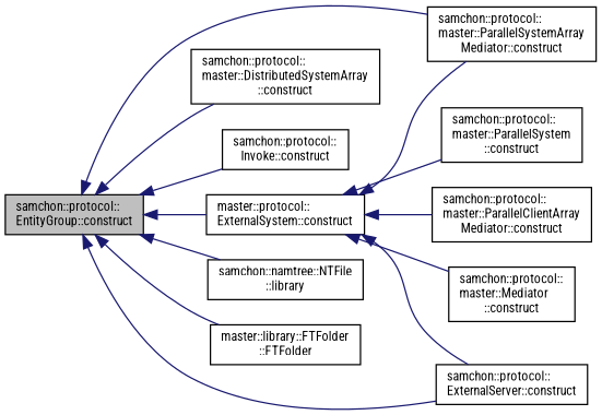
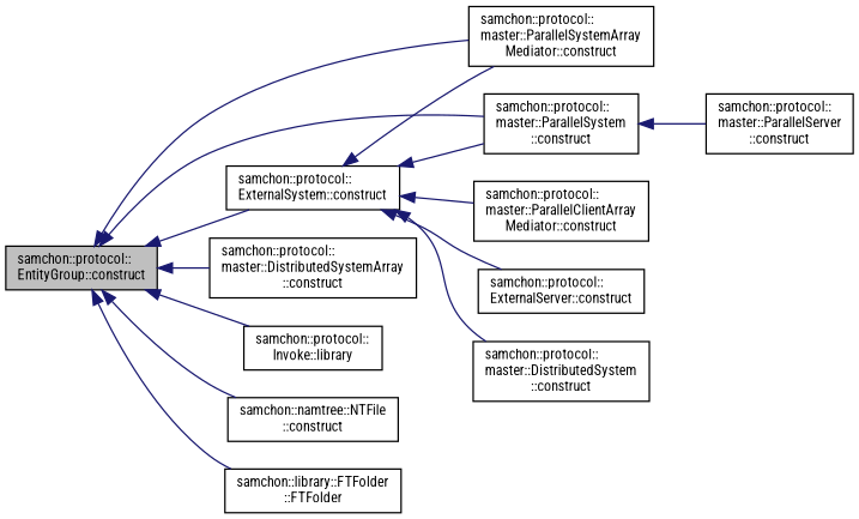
  digraph {
    fontname="Roboto Condensed"
    rankdir=LR
    node [color=black fillcolor=white fontname="Roboto Condensed" fontsize=10 shape=record style=filled]
    edge [color=midnightblue dir=back fontname="Roboto Condensed" fontsize=10 labelfontname=Helvetica labelfontsize=10 style=solid]
    n1 [fillcolor=grey75 fontcolor=black height=0.2 label="samchon::protocol::\lEntityGroup::construct" width=0.4]
    n2 [height=0.2 label="samchon::protocol::\lmaster::ParallelSystemArray\lMediator::construct" width=0.4]
    n3 [height=0.2 label="samchon::protocol::\lmaster::DistributedSystemArray\l::construct" width=0.4]
-   n4 [height=0.2 label="samchon::protocol::\lInvoke::construct" width=0.4]
-   n5 [height=0.2 label="master::protocol::\lExternalSystem::construct" width=0.4]
+   n4 [height=0.2 label="samchon::protocol::\lInvoke::library" width=0.4]
+   n5 [height=0.2 label="samchon::protocol::\lExternalSystem::construct" width=0.4]
    n6 [height=0.2 label="samchon::protocol::\lmaster::ParallelSystem\l::construct" width=0.4]
-   n7 [height=0.2 label="samchon::namtree::NTFile\l::library" width=0.4]
-   n8 [height=0.2 label="master::library::FTFolder\l::FTFolder" width=0.4]
+   n7 [height=0.2 label="samchon::namtree::NTFile\l::construct" width=0.4]
+   n8 [height=0.2 label="samchon::library::FTFolder\l::FTFolder" width=0.4]
    n9 [height=0.2 label="samchon::protocol::\lmaster::ParallelClientArray\lMediator::construct" width=0.4]
    n10 [height=0.2 label="samchon::protocol::\lExternalServer::construct" width=0.4]
-   n11 [height=0.2 label="samchon::protocol::\lmaster::Mediator\l::construct" width=0.4]
+   n11 [height=0.2 label="samchon::protocol::\lmaster::DistributedSystem\l::construct" width=0.4]
+   n12 [height=0.2 label="samchon::protocol::\lmaster::ParallelServer\l::construct" width=0.4]
    n1 -> n2
    n1 -> n3
    n1 -> n4
    n1 -> n5
-   n1 -> n10
+   n1 -> n6
    n1 -> n7
    n1 -> n8
    n5 -> n2
    n5 -> n6
    n5 -> n9
    n5 -> n10
    n5 -> n11
+   n6 -> n12
  }
